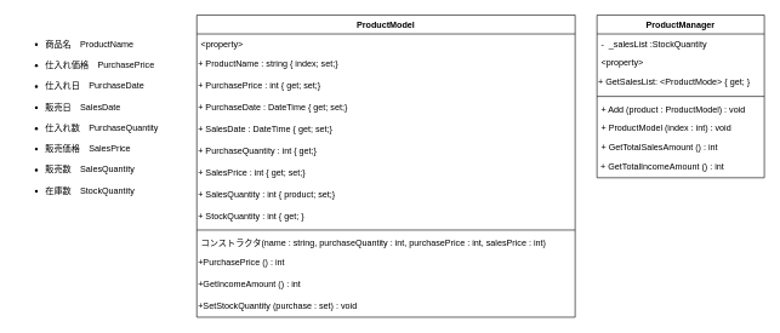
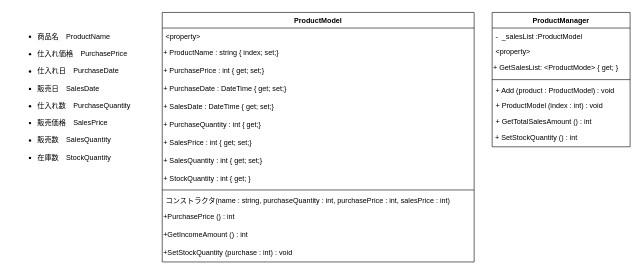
  <mxCell id="0" />
  <mxCell id="1" parent="0" />
  <mxCell id="2" value="ProductModel" style="swimlane;fontStyle=1;align=center;verticalAlign=top;childLayout=stackLayout;horizontal=1;startSize=26;horizontalStack=0;resizeParent=1;resizeParentMax=0;resizeLast=0;collapsible=1;marginBottom=0;" vertex="1" parent="1"><mxGeometry x="270" y="20" width="520" height="416" as="geometry" /></mxCell>
  <mxCell id="3" value="&lt;property&gt;&#10;" style="text;strokeColor=none;fillColor=none;align=left;verticalAlign=top;spacingLeft=4;spacingRight=4;overflow=hidden;rotatable=0;points=[[0,0.5],[1,0.5]];portConstraint=eastwest;" vertex="1" parent="2"><mxGeometry y="26" width="520" height="26" as="geometry" /></mxCell>
  <mxCell id="4" value="+ ProductName : string { index; set;}" style="text;html=1;align=left;verticalAlign=middle;resizable=0;points=[];autosize=1;strokeColor=none;fillColor=none;" vertex="1" parent="2"><mxGeometry y="52" width="520" height="30" as="geometry" /></mxCell>
  <mxCell id="5" value="+ PurchasePrice&amp;nbsp;: int { get; set;}" style="text;html=1;align=left;verticalAlign=middle;resizable=0;points=[];autosize=1;strokeColor=none;fillColor=none;" vertex="1" parent="2"><mxGeometry y="82" width="520" height="30" as="geometry" /></mxCell>
  <mxCell id="6" value="+ PurchaseDate&amp;nbsp;: DateTime { get; set;}" style="text;html=1;align=left;verticalAlign=middle;resizable=0;points=[];autosize=1;strokeColor=none;fillColor=none;" vertex="1" parent="2"><mxGeometry y="112" width="520" height="30" as="geometry" /></mxCell>
  <mxCell id="7" value="+ SalesDate&amp;nbsp;: DateTime { get; set;}" style="text;html=1;align=left;verticalAlign=middle;resizable=0;points=[];autosize=1;strokeColor=none;fillColor=none;" vertex="1" parent="2"><mxGeometry y="142" width="520" height="30" as="geometry" /></mxCell>
  <mxCell id="8" value="+ PurchaseQuantity&amp;nbsp;: int { get;}" style="text;html=1;align=left;verticalAlign=middle;resizable=0;points=[];autosize=1;strokeColor=none;fillColor=none;" vertex="1" parent="2"><mxGeometry y="172" width="520" height="30" as="geometry" /></mxCell>
  <mxCell id="9" value="+ SalesPrice&amp;nbsp;: int { get; set;}" style="text;html=1;align=left;verticalAlign=middle;resizable=0;points=[];autosize=1;strokeColor=none;fillColor=none;" vertex="1" parent="2"><mxGeometry y="202" width="520" height="30" as="geometry" /></mxCell>
- <mxCell id="10" value="+ SalesQuantity&amp;nbsp;: int { product; set;}" style="text;html=1;align=left;verticalAlign=middle;resizable=0;points=[];autosize=1;strokeColor=none;fillColor=none;" vertex="1" parent="2"><mxGeometry y="232" width="520" height="30" as="geometry" /></mxCell>
+ <mxCell id="10" value="+ SalesQuantity&amp;nbsp;: int { get; set;}" style="text;html=1;align=left;verticalAlign=middle;resizable=0;points=[];autosize=1;strokeColor=none;fillColor=none;" vertex="1" parent="2"><mxGeometry y="232" width="520" height="30" as="geometry" /></mxCell>
  <mxCell id="11" value="+ StockQuantity&amp;nbsp;: int { get; }" style="text;html=1;align=left;verticalAlign=middle;resizable=0;points=[];autosize=1;strokeColor=none;fillColor=none;" vertex="1" parent="2"><mxGeometry y="262" width="520" height="30" as="geometry" /></mxCell>
  <mxCell id="12" value="" style="line;strokeWidth=1;fillColor=none;align=left;verticalAlign=middle;spacingTop=-1;spacingLeft=3;spacingRight=3;rotatable=0;labelPosition=right;points=[];portConstraint=eastwest;strokeColor=inherit;" vertex="1" parent="2"><mxGeometry y="292" width="520" height="8" as="geometry" /></mxCell>
  <mxCell id="13" value="コンストラクタ(name : string, purchaseQuantity : int, purchasePrice : int, salesPrice : int)" style="text;strokeColor=none;fillColor=none;align=left;verticalAlign=top;spacingLeft=4;spacingRight=4;overflow=hidden;rotatable=0;points=[[0,0.5],[1,0.5]];portConstraint=eastwest;" vertex="1" parent="2"><mxGeometry y="300" width="520" height="26" as="geometry" /></mxCell>
  <mxCell id="14" value="+PurchasePrice&amp;nbsp;() : int" style="text;html=1;align=left;verticalAlign=middle;resizable=0;points=[];autosize=1;strokeColor=none;fillColor=none;" vertex="1" parent="2"><mxGeometry y="326" width="520" height="30" as="geometry" /></mxCell>
  <mxCell id="15" value="+GetIncomeAmount () : int" style="text;html=1;align=left;verticalAlign=middle;resizable=0;points=[];autosize=1;strokeColor=none;fillColor=none;" vertex="1" parent="2"><mxGeometry y="356" width="520" height="30" as="geometry" /></mxCell>
- <mxCell id="16" value="+Set&lt;span style=&quot;&quot;&gt;StockQuantity&amp;nbsp;&lt;/span&gt;(purchase : set) : void" style="text;html=1;align=left;verticalAlign=middle;resizable=0;points=[];autosize=1;strokeColor=none;fillColor=none;" vertex="1" parent="2"><mxGeometry y="386" width="520" height="30" as="geometry" /></mxCell>
+ <mxCell id="16" value="+Set&lt;span style=&quot;&quot;&gt;StockQuantity&amp;nbsp;&lt;/span&gt;(purchase : int) : void" style="text;html=1;align=left;verticalAlign=middle;resizable=0;points=[];autosize=1;strokeColor=none;fillColor=none;" vertex="1" parent="2"><mxGeometry y="386" width="520" height="30" as="geometry" /></mxCell>
  <mxCell id="17" value="ProductManager" style="swimlane;fontStyle=1;align=center;verticalAlign=top;childLayout=stackLayout;horizontal=1;startSize=26;horizontalStack=0;resizeParent=1;resizeParentMax=0;resizeLast=0;collapsible=1;marginBottom=0;" vertex="1" parent="1"><mxGeometry x="820" y="20" width="230" height="224" as="geometry" /></mxCell>
- <mxCell id="18" value="-  _salesList :StockQuantity" style="text;strokeColor=none;fillColor=none;align=left;verticalAlign=top;spacingLeft=4;spacingRight=4;overflow=hidden;rotatable=0;points=[[0,0.5],[1,0.5]];portConstraint=eastwest;" vertex="1" parent="17"><mxGeometry y="26" width="230" height="26" as="geometry" /></mxCell>
+ <mxCell id="18" value="-  _salesList :ProductModel" style="text;strokeColor=none;fillColor=none;align=left;verticalAlign=top;spacingLeft=4;spacingRight=4;overflow=hidden;rotatable=0;points=[[0,0.5],[1,0.5]];portConstraint=eastwest;" vertex="1" parent="17"><mxGeometry y="26" width="230" height="26" as="geometry" /></mxCell>
  <mxCell id="19" value="&lt;property&gt;&#10;" style="text;strokeColor=none;fillColor=none;align=left;verticalAlign=top;spacingLeft=4;spacingRight=4;overflow=hidden;rotatable=0;points=[[0,0.5],[1,0.5]];portConstraint=eastwest;" vertex="1" parent="17"><mxGeometry y="52" width="230" height="26" as="geometry" /></mxCell>
  <mxCell id="20" value="+ GetSalesList: &amp;lt;ProductMode&amp;gt; { get; }" style="text;html=1;align=left;verticalAlign=middle;resizable=0;points=[];autosize=1;strokeColor=none;fillColor=none;" vertex="1" parent="17"><mxGeometry y="78" width="230" height="30" as="geometry" /></mxCell>
  <mxCell id="21" value="" style="line;strokeWidth=1;fillColor=none;align=left;verticalAlign=middle;spacingTop=-1;spacingLeft=3;spacingRight=3;rotatable=0;labelPosition=right;points=[];portConstraint=eastwest;strokeColor=inherit;" vertex="1" parent="17"><mxGeometry y="108" width="230" height="8" as="geometry" /></mxCell>
  <mxCell id="22" value="+ Add (product : ProductModel) : void" style="text;strokeColor=none;fillColor=none;align=left;verticalAlign=top;spacingLeft=4;spacingRight=4;overflow=hidden;rotatable=0;points=[[0,0.5],[1,0.5]];portConstraint=eastwest;" vertex="1" parent="17"><mxGeometry y="116" width="230" height="26" as="geometry" /></mxCell>
  <mxCell id="23" value="+ ProductModel (index : int) : void" style="text;strokeColor=none;fillColor=none;align=left;verticalAlign=top;spacingLeft=4;spacingRight=4;overflow=hidden;rotatable=0;points=[[0,0.5],[1,0.5]];portConstraint=eastwest;" vertex="1" parent="17"><mxGeometry y="142" width="230" height="26" as="geometry" /></mxCell>
  <mxCell id="24" value="+ GetTotalSalesAmount () : int" style="text;strokeColor=none;fillColor=none;align=left;verticalAlign=top;spacingLeft=4;spacingRight=4;overflow=hidden;rotatable=0;points=[[0,0.5],[1,0.5]];portConstraint=eastwest;" vertex="1" parent="17"><mxGeometry y="168" width="230" height="26" as="geometry" /></mxCell>
- <mxCell id="25" value="&amp;nbsp;+ GetTotalIncomeAmount () : int" style="text;html=1;align=left;verticalAlign=middle;resizable=0;points=[];autosize=1;strokeColor=none;fillColor=none;" vertex="1" parent="17"><mxGeometry y="194" width="230" height="30" as="geometry" /></mxCell>
+ <mxCell id="25" value="&amp;nbsp;+ SetStockQuantity () : int" style="text;html=1;align=left;verticalAlign=middle;resizable=0;points=[];autosize=1;strokeColor=none;fillColor=none;" vertex="1" parent="17"><mxGeometry y="194" width="230" height="30" as="geometry" /></mxCell>
  <mxCell id="26" value="&lt;ul&gt;&#10;&lt;li&gt;商品名　ProductName&lt;/li&gt;&#10;&lt;li&gt;仕入れ価格　PurchasePrice&lt;/li&gt;&#10;&lt;li&gt;仕入れ日　PurchaseDate&lt;/li&gt;&#10;&lt;li&gt;販売日　SalesDate&lt;/li&gt;&#10;&lt;li&gt;仕入れ数　PurchaseQuantity&lt;/li&gt;&#10;&lt;li&gt;販売価格　SalesPrice&lt;/li&gt;&#10;&lt;li&gt;販売数　SalesQuantity&lt;/li&gt;&#10;&lt;li&gt;在庫数　StockQuantity&lt;/li&gt;&#10;&lt;/ul&gt;" style="text;whiteSpace=wrap;html=1;" vertex="1" parent="1"><mxGeometry x="20" y="20" width="230" height="340" as="geometry" /></mxCell>
